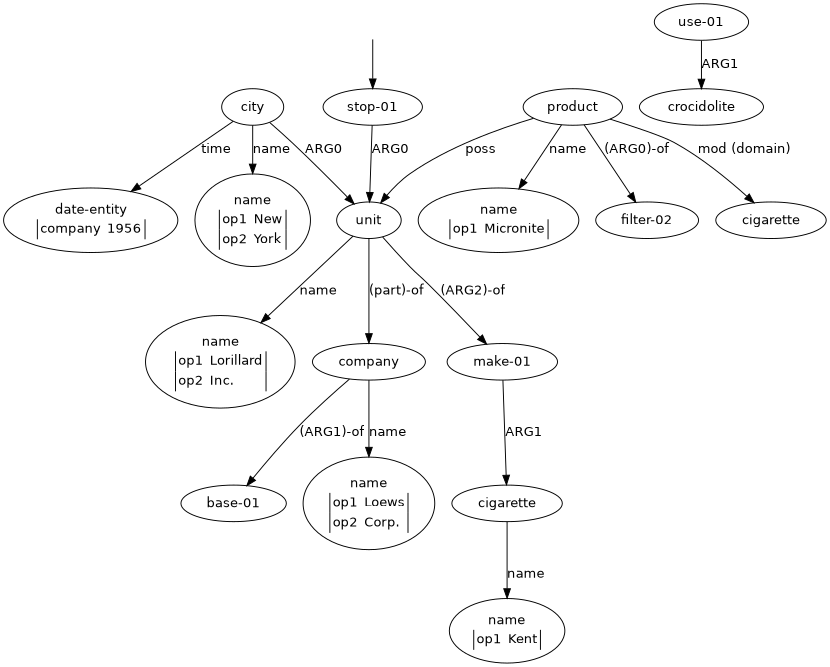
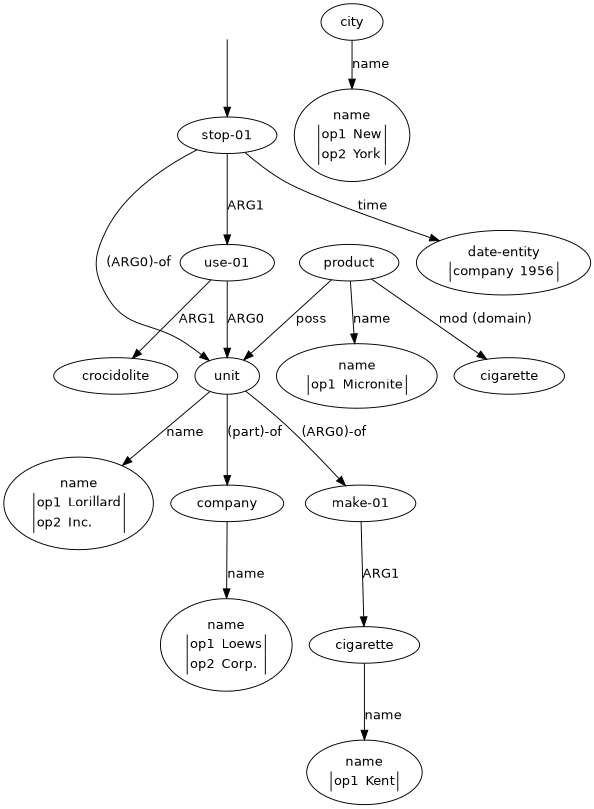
  digraph {
    fontname="DejaVu Sans"
    node [fontname="DejaVu Sans"]
    edge [fontname="DejaVu Sans"]
    top [style=invis]
    n2 [label=<<table align="center" border="0" cellspacing="0"><tr><td colspan="2">stop-01</td></tr></table>>]
    n3 [label=<<table align="center" border="0" cellspacing="0"><tr><td colspan="2">unit</td></tr></table>>]
    n4 [label=<<table align="center" border="0" cellspacing="0"><tr><td colspan="2">use-01</td></tr></table>>]
    n5 [label=<<table align="center" border="0" cellspacing="0"><tr><td colspan="2">date-entity</td></tr><tr><td sides="l" border="1" align="left">company</td><td sides="r" border="1" align="left">1956</td></tr></table>>]
    n6 [label=<<table align="center" border="0" cellspacing="0"><tr><td colspan="2">name</td></tr><tr><td sides="l" border="1" align="left">op1</td><td sides="r" border="1" align="left">Lorillard</td></tr><tr><td sides="l" border="1" align="left">op2</td><td sides="r" border="1" align="left">Inc.</td></tr></table>>]
    n7 [label=<<table align="center" border="0" cellspacing="0"><tr><td colspan="2">company</td></tr></table>>]
    n8 [label=<<table align="center" border="0" cellspacing="0"><tr><td colspan="2">make-01</td></tr></table>>]
    n9 [label=<<table align="center" border="0" cellspacing="0"><tr><td colspan="2">crocidolite</td></tr></table>>]
    n10 [label=<<table align="center" border="0" cellspacing="0"><tr><td colspan="2">name</td></tr><tr><td sides="l" border="1" align="left">op1</td><td sides="r" border="1" align="left">Loews</td></tr><tr><td sides="l" border="1" align="left">op2</td><td sides="r" border="1" align="left">Corp.</td></tr></table>>]
-   n11 [label=<<table align="center" border="0" cellspacing="0"><tr><td colspan="2">base-01</td></tr></table>>]
    n12 [label=<<table align="center" border="0" cellspacing="0"><tr><td colspan="2">cigarette</td></tr></table>>]
    n13 [label=<<table align="center" border="0" cellspacing="0"><tr><td colspan="2">city</td></tr></table>>]
    n14 [label=<<table align="center" border="0" cellspacing="0"><tr><td colspan="2">name</td></tr><tr><td sides="l" border="1" align="left">op1</td><td sides="r" border="1" align="left">New</td></tr><tr><td sides="l" border="1" align="left">op2</td><td sides="r" border="1" align="left">York</td></tr></table>>]
    n15 [label=<<table align="center" border="0" cellspacing="0"><tr><td colspan="2">name</td></tr><tr><td sides="l" border="1" align="left">op1</td><td sides="r" border="1" align="left">Kent</td></tr></table>>]
    n16 [label=<<table align="center" border="0" cellspacing="0"><tr><td colspan="2">product</td></tr></table>>]
    n17 [label=<<table align="center" border="0" cellspacing="0"><tr><td colspan="2">name</td></tr><tr><td sides="l" border="1" align="left">op1</td><td sides="r" border="1" align="left">Micronite</td></tr></table>>]
-   n18 [label=<<table align="center" border="0" cellspacing="0"><tr><td colspan="2">filter-02</td></tr></table>>]
    n19 [label=<<table align="center" border="0" cellspacing="0"><tr><td colspan="2">cigarette</td></tr></table>>]
    top -> n2
-   n2 -> n3 [label=ARG0]
-   n13 -> n5 [label=time]
+   n2 -> n3 [label="(ARG0)-of"]
+   n2 -> n4 [label=ARG1]
+   n2 -> n5 [label=time]
    n3 -> n6 [label=name]
    n3 -> n7 [label="(part)-of"]
-   n3 -> n8 [label="(ARG2)-of"]
-   n13 -> n3 [label=ARG0]
+   n3 -> n8 [label="(ARG0)-of"]
+   n4 -> n3 [label=ARG0]
    n4 -> n9 [label=ARG1]
    n7 -> n10 [label=name]
-   n7 -> n11 [label="(ARG1)-of"]
    n8 -> n12 [label=ARG1]
    n12 -> n15 [label=name]
    n13 -> n14 [label=name]
    n16 -> n3 [label=poss]
    n16 -> n17 [label=name]
-   n16 -> n18 [label="(ARG0)-of"]
    n16 -> n19 [label="mod (domain)"]
  }
